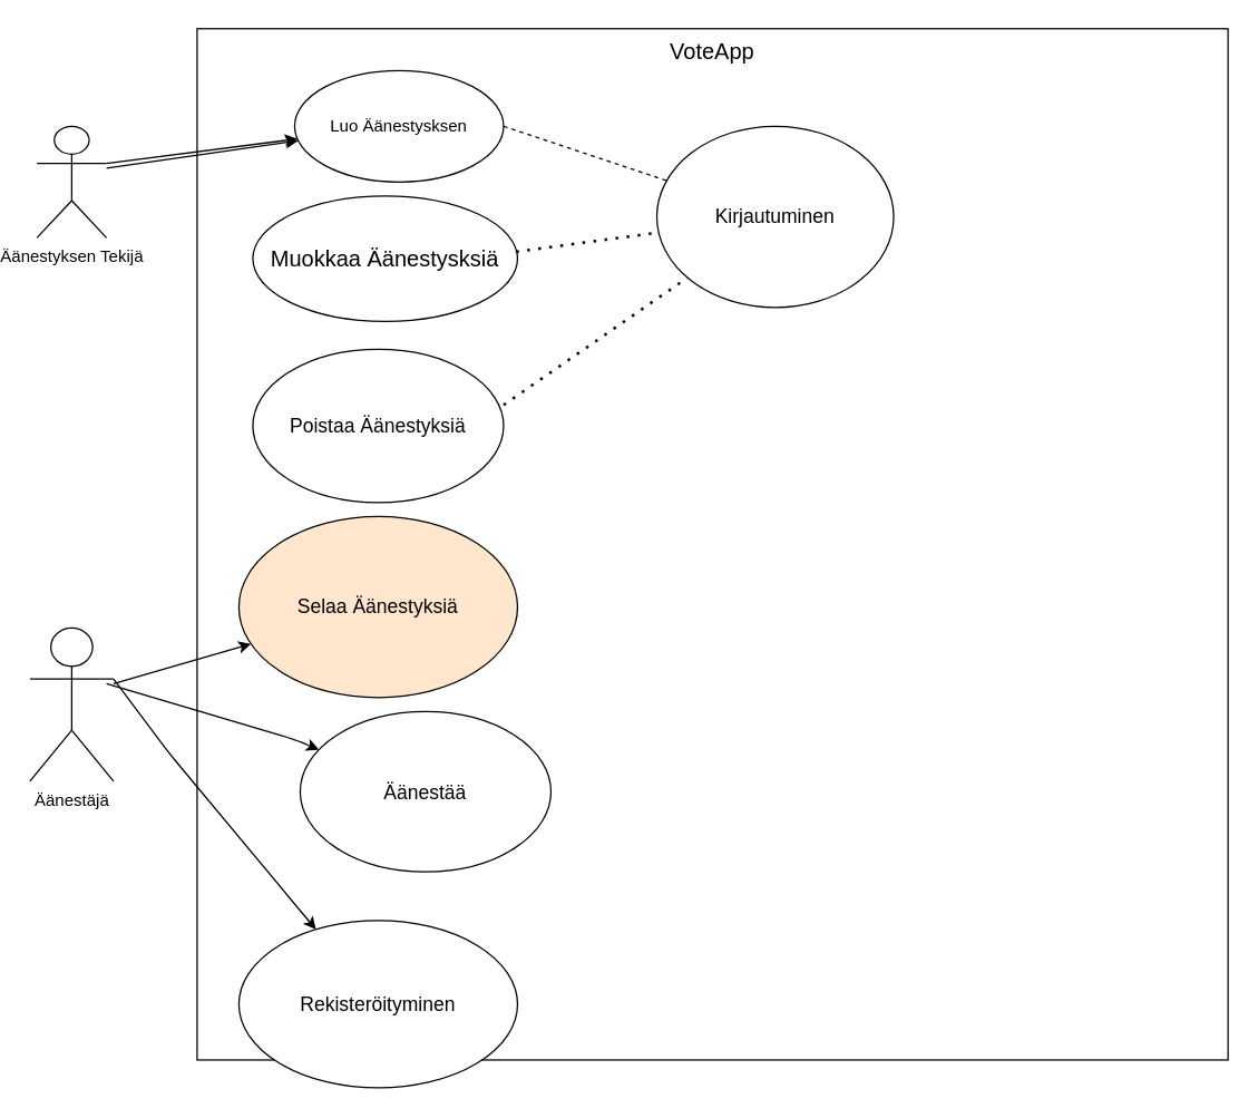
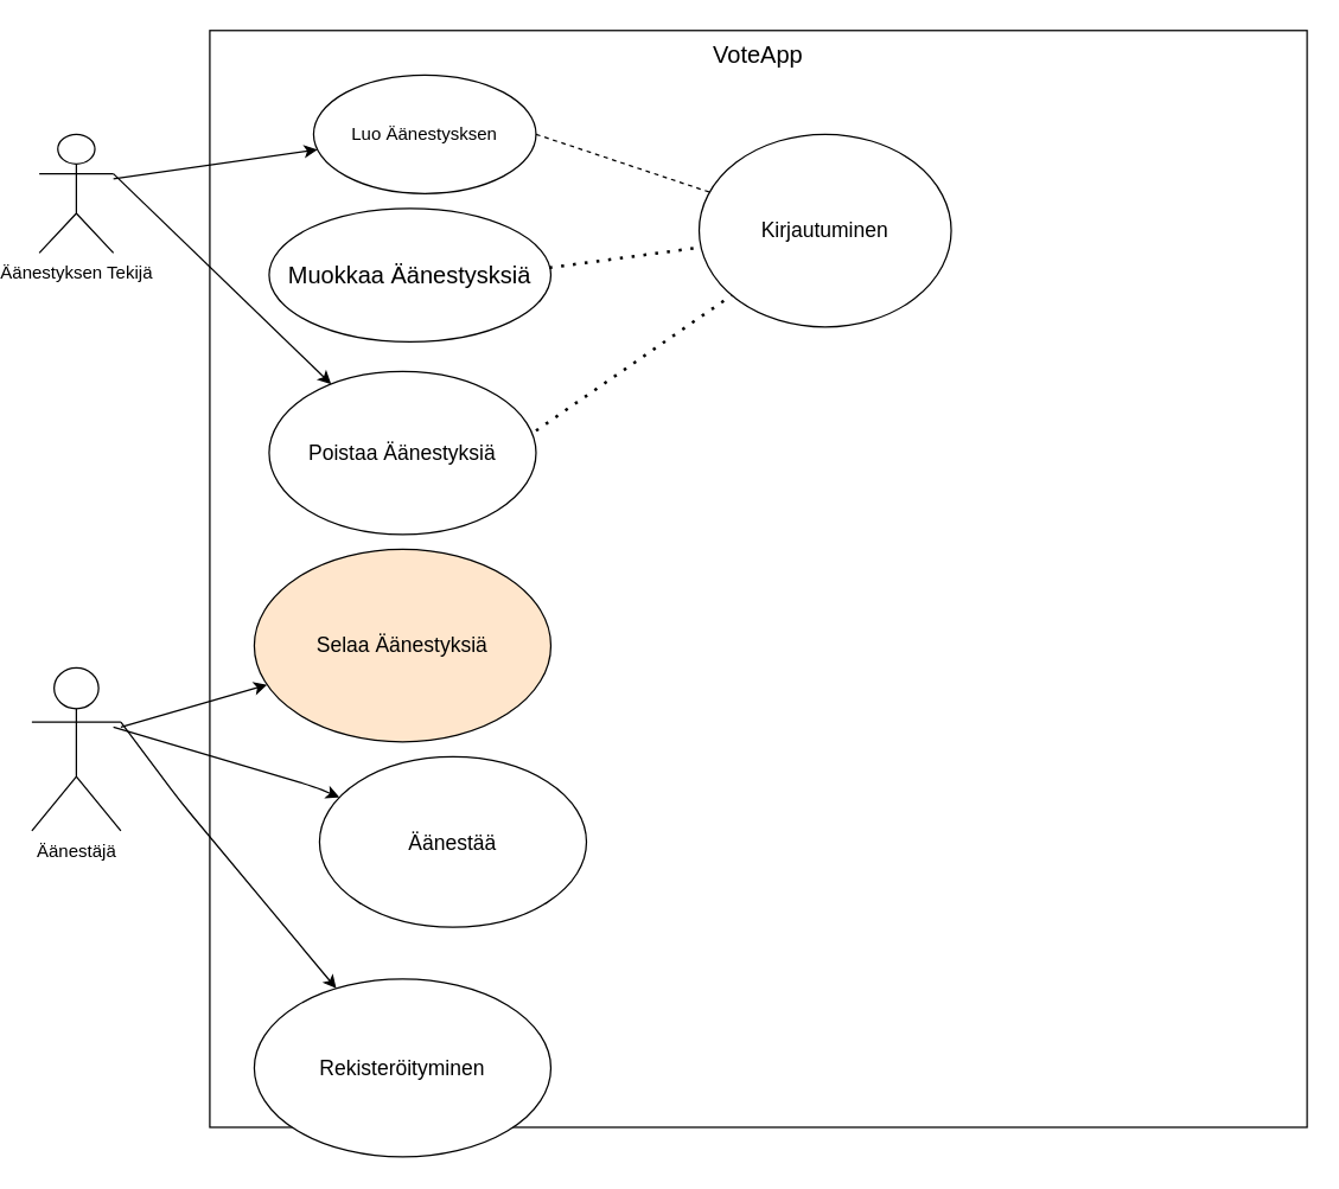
  <mxCell id="0" />
  <mxCell id="1" parent="0" />
  <mxCell id="2" value="Äänestyksen Tekijä" style="shape=umlActor;verticalLabelPosition=bottom;verticalAlign=top;html=1;outlineConnect=0;" parent="1" vertex="1"><mxGeometry x="25" y="90" width="50" height="80" as="geometry" /></mxCell>
  <mxCell id="3" value="VoteApp" style="whiteSpace=wrap;html=1;aspect=fixed;verticalAlign=top;fontSize=16;" parent="1" vertex="1"><mxGeometry x="140" y="20" width="740" height="740" as="geometry" /></mxCell>
  <mxCell id="4" value="Äänestäjä" style="shape=umlActor;verticalLabelPosition=bottom;verticalAlign=top;html=1;outlineConnect=0;direction=east;" parent="1" vertex="1"><mxGeometry x="20" y="450" width="60" height="110" as="geometry" /></mxCell>
  <mxCell id="5" value="Luo Äänestysksen" style="ellipse;whiteSpace=wrap;html=1;" parent="1" vertex="1"><mxGeometry x="210" y="50" width="150" height="80" as="geometry" /></mxCell>
  <mxCell id="6" value="Muokkaa Äänestysksiä" style="ellipse;whiteSpace=wrap;html=1;fontSize=16;verticalAlign=middle;" parent="1" vertex="1"><mxGeometry x="180" y="140" width="190" height="90" as="geometry" /></mxCell>
  <mxCell id="7" value="&lt;font style=&quot;font-size: 14px&quot;&gt;Poistaa&lt;/font&gt;&lt;font style=&quot;font-size: 14px&quot;&gt;&amp;nbsp;Äänestyksiä&lt;/font&gt;" style="ellipse;whiteSpace=wrap;html=1;fontSize=11;verticalAlign=middle;" parent="1" vertex="1"><mxGeometry x="180" y="250" width="180" height="110" as="geometry" /></mxCell>
  <mxCell id="8" value="Selaa Äänestyksiä" style="ellipse;whiteSpace=wrap;html=1;fontSize=14;verticalAlign=middle;fillColor=#ffe6cc;" parent="1" vertex="1"><mxGeometry x="170" y="370" width="200" height="130" as="geometry" /></mxCell>
  <mxCell id="9" value="Rekisteröityminen" style="ellipse;whiteSpace=wrap;html=1;fontSize=14;verticalAlign=middle;" parent="1" vertex="1"><mxGeometry x="170" y="660" width="200" height="120" as="geometry" /></mxCell>
  <mxCell id="10" value="Äänestää" style="ellipse;whiteSpace=wrap;html=1;fontSize=14;verticalAlign=middle;" parent="1" vertex="1"><mxGeometry x="214" y="510" width="180" height="115" as="geometry" /></mxCell>
  <mxCell id="11" value="Kirjautuminen" style="ellipse;whiteSpace=wrap;html=1;fontSize=14;verticalAlign=middle;" parent="1" vertex="1"><mxGeometry x="470" y="90" width="170" height="130" as="geometry" /></mxCell>
- <mxCell id="12" value="" style="endArrow=classic;html=1;fontSize=14;exitX=1;exitY=0.333;exitDx=0;exitDy=0;exitPerimeter=0;" parent="1" source="2" target="5" edge="1"><mxGeometry width="50" height="50" relative="1" as="geometry"><mxPoint x="70" y="140" as="sourcePoint" /><mxPoint x="120" y="90" as="targetPoint" /></mxGeometry></mxCell>
+ <mxCell id="12" value="" style="endArrow=classic;html=1;fontSize=14;exitX=1;exitY=0.333;exitDx=0;exitDy=0;exitPerimeter=0;" parent="1" source="2" target="7" edge="1"><mxGeometry width="50" height="50" relative="1" as="geometry"><mxPoint x="70" y="140" as="sourcePoint" /><mxPoint x="120" y="90" as="targetPoint" /></mxGeometry></mxCell>
  <mxCell id="13" value="" style="endArrow=classic;html=1;fontSize=14;" parent="1" target="8" edge="1"><mxGeometry width="50" height="50" relative="1" as="geometry"><mxPoint x="80" y="490" as="sourcePoint" /><mxPoint x="130" y="440" as="targetPoint" /></mxGeometry></mxCell>
  <mxCell id="14" value="" style="endArrow=classic;html=1;fontSize=14;" parent="1" target="10" edge="1"><mxGeometry width="50" height="50" relative="1" as="geometry"><mxPoint x="75" y="490" as="sourcePoint" /><mxPoint x="385" y="330" as="targetPoint" /><Array as="points"><mxPoint x="210" y="530" /></Array></mxGeometry></mxCell>
  <mxCell id="15" value="" style="endArrow=classic;html=1;fontSize=14;exitX=1;exitY=0.333;exitDx=0;exitDy=0;exitPerimeter=0;" parent="1" source="4" target="9" edge="1"><mxGeometry width="50" height="50" relative="1" as="geometry"><mxPoint x="100" y="560" as="sourcePoint" /><mxPoint x="150" y="510" as="targetPoint" /><Array as="points"><mxPoint x="120" y="540" /></Array></mxGeometry></mxCell>
  <mxCell id="16" value="" style="endArrow=classic;html=1;fontSize=14;" parent="1" target="5" edge="1"><mxGeometry width="50" height="50" relative="1" as="geometry"><mxPoint x="75" y="120" as="sourcePoint" /><mxPoint x="125" y="70" as="targetPoint" /></mxGeometry></mxCell>
  <mxCell id="17" value="" style="endArrow=none;dashed=1;html=1;fontSize=14;" parent="1" target="11" edge="1"><mxGeometry width="50" height="50" relative="1" as="geometry"><mxPoint x="360" y="90" as="sourcePoint" /><mxPoint x="410" y="40" as="targetPoint" /><Array as="points" /></mxGeometry></mxCell>
  <mxCell id="18" value="" style="endArrow=none;dashed=1;html=1;dashPattern=1 3;strokeWidth=2;fontSize=14;" parent="1" target="11" edge="1"><mxGeometry width="50" height="50" relative="1" as="geometry"><mxPoint x="369" y="180" as="sourcePoint" /><mxPoint x="419" y="130" as="targetPoint" /></mxGeometry></mxCell>
  <mxCell id="19" value="" style="endArrow=none;dashed=1;html=1;dashPattern=1 3;strokeWidth=2;fontSize=14;" parent="1" target="11" edge="1"><mxGeometry width="50" height="50" relative="1" as="geometry"><mxPoint x="360" y="290" as="sourcePoint" /><mxPoint x="410" y="240" as="targetPoint" /></mxGeometry></mxCell>
